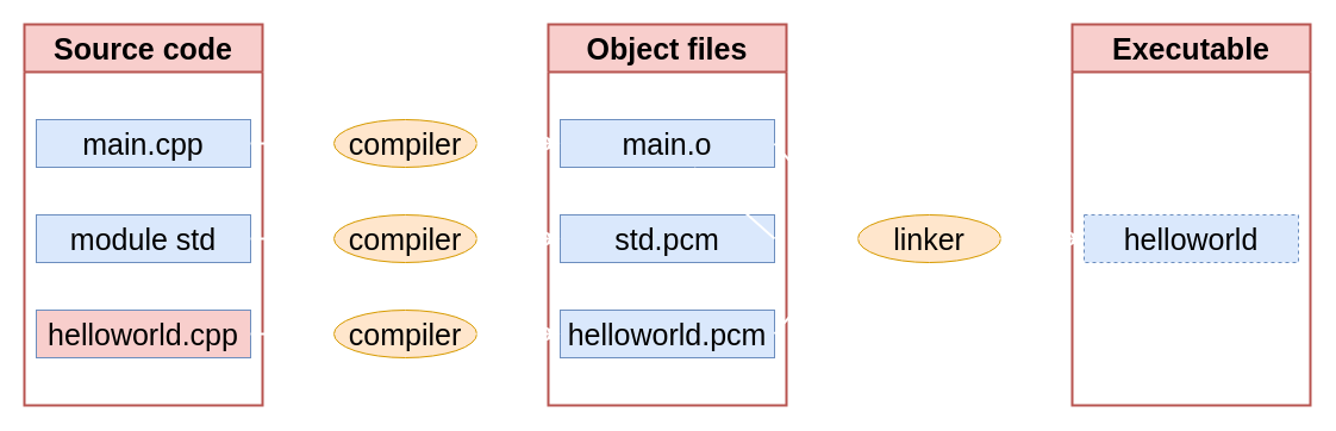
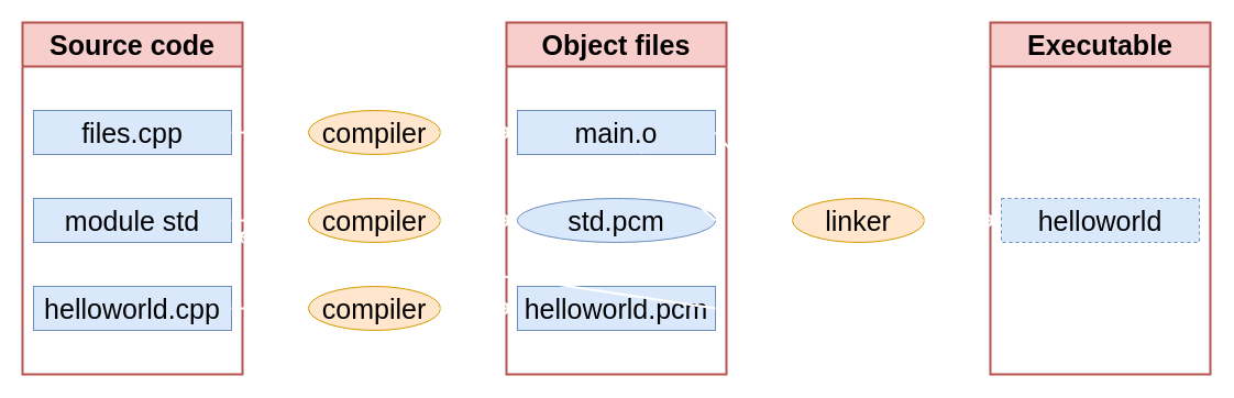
  <mxCell id="0" />
  <mxCell id="1" parent="0" />
  <mxCell id="2" value="&lt;font style=&quot;font-size: 25px;&quot;&gt;Executable&lt;/font&gt;" style="swimlane;whiteSpace=wrap;html=1;startSize=40;fillColor=#f8cecc;strokeColor=#b85450;strokeWidth=2;" parent="1" vertex="1"><mxGeometry x="900" y="20" width="200" height="320" as="geometry"><mxRectangle x="50" y="150" width="140" height="30" as="alternateBounds" /></mxGeometry></mxCell>
  <mxCell id="3" value="&lt;font style=&quot;font-size: 25px;&quot;&gt;Object files&lt;/font&gt;" style="swimlane;whiteSpace=wrap;html=1;startSize=40;fillColor=#f8cecc;strokeColor=#b85450;strokeWidth=2;" parent="1" vertex="1"><mxGeometry x="460" y="20" width="200" height="320" as="geometry"><mxRectangle x="50" y="150" width="140" height="30" as="alternateBounds" /></mxGeometry></mxCell>
  <mxCell id="4" value="&lt;font style=&quot;font-size: 25px;&quot;&gt;main.o&lt;/font&gt;" style="rounded=0;whiteSpace=wrap;html=1;fillColor=#dae8fc;strokeColor=#6c8ebf;" parent="3" vertex="1"><mxGeometry x="10" y="80" width="180" height="40" as="geometry" /></mxCell>
- <mxCell id="5" value="&lt;font style=&quot;font-size: 25px;&quot;&gt;std.pcm&lt;/font&gt;" style="rounded=0;whiteSpace=wrap;html=1;fillColor=#dae8fc;strokeColor=#6c8ebf;" parent="3" vertex="1"><mxGeometry x="10" y="160" width="180" height="40" as="geometry" /></mxCell>
+ <mxCell id="5" value="&lt;font style=&quot;font-size: 25px;&quot;&gt;std.pcm&lt;/font&gt;" style="ellipse;whiteSpace=wrap;html=1;fillColor=#dae8fc;strokeColor=#6c8ebf;" parent="3" vertex="1"><mxGeometry x="10" y="160" width="180" height="40" as="geometry" /></mxCell>
  <mxCell id="6" value="&lt;font style=&quot;font-size: 25px;&quot;&gt;helloworld.pcm&lt;/font&gt;" style="rounded=0;whiteSpace=wrap;html=1;fillColor=#dae8fc;strokeColor=#6c8ebf;" parent="3" vertex="1"><mxGeometry x="10" y="240" width="180" height="40" as="geometry" /></mxCell>
  <mxCell id="7" value="&lt;font style=&quot;font-size: 25px;&quot;&gt;Source code&lt;/font&gt;" style="swimlane;whiteSpace=wrap;html=1;startSize=40;fillColor=#f8cecc;strokeColor=#b85450;strokeWidth=2;" parent="1" vertex="1"><mxGeometry x="20" y="20" width="200" height="320" as="geometry"><mxRectangle x="50" y="150" width="140" height="30" as="alternateBounds" /></mxGeometry></mxCell>
- <mxCell id="8" value="&lt;font style=&quot;font-size: 25px;&quot;&gt;helloworld.cpp&lt;/font&gt;" style="rounded=0;whiteSpace=wrap;html=1;fillColor=#f8cecc;strokeColor=#6c8ebf;" parent="7" vertex="1"><mxGeometry x="10" y="240" width="180" height="40" as="geometry" /></mxCell>
- <mxCell id="9" value="&lt;font style=&quot;font-size: 25px;&quot;&gt;main.cpp&lt;/font&gt;" style="rounded=0;whiteSpace=wrap;html=1;fillColor=#dae8fc;strokeColor=#6c8ebf;" parent="7" vertex="1"><mxGeometry x="10" y="80" width="180" height="40" as="geometry" /></mxCell>
+ <mxCell id="8" value="&lt;font style=&quot;font-size: 25px;&quot;&gt;helloworld.cpp&lt;/font&gt;" style="rounded=0;whiteSpace=wrap;html=1;fillColor=#dae8fc;strokeColor=#6c8ebf;" parent="7" vertex="1"><mxGeometry x="10" y="240" width="180" height="40" as="geometry" /></mxCell>
+ <mxCell id="9" value="&lt;font style=&quot;font-size: 25px;&quot;&gt;files.cpp&lt;/font&gt;" style="rounded=0;whiteSpace=wrap;html=1;fillColor=#dae8fc;strokeColor=#6c8ebf;" parent="7" vertex="1"><mxGeometry x="10" y="80" width="180" height="40" as="geometry" /></mxCell>
  <mxCell id="10" value="&lt;font style=&quot;font-size: 25px;&quot;&gt;module std&lt;/font&gt;" style="rounded=0;whiteSpace=wrap;html=1;fillColor=#dae8fc;strokeColor=#6c8ebf;" parent="7" vertex="1"><mxGeometry x="10" y="160" width="180" height="40" as="geometry" /></mxCell>
  <mxCell id="11" value="&lt;font style=&quot;font-size: 25px;&quot;&gt;compiler&lt;/font&gt;" style="ellipse;whiteSpace=wrap;html=1;fillColor=#ffe6cc;strokeColor=#d79b00;" parent="1" vertex="1"><mxGeometry x="280" y="180" width="120" height="40" as="geometry" /></mxCell>
  <mxCell id="12" value="&lt;font style=&quot;font-size: 25px;&quot;&gt;compiler&lt;/font&gt;" style="ellipse;whiteSpace=wrap;html=1;fillColor=#ffe6cc;strokeColor=#d79b00;" parent="1" vertex="1"><mxGeometry x="280" y="260" width="120" height="40" as="geometry" /></mxCell>
  <mxCell id="13" value="&lt;font style=&quot;font-size: 25px;&quot;&gt;linker&lt;/font&gt;" style="ellipse;whiteSpace=wrap;html=1;fillColor=#ffe6cc;strokeColor=#d79b00;" parent="1" vertex="1"><mxGeometry x="720" y="180" width="120" height="40" as="geometry" /></mxCell>
  <mxCell id="14" value="&lt;font style=&quot;font-size: 25px;&quot;&gt;helloworld&lt;/font&gt;" style="rounded=0;whiteSpace=wrap;html=1;fillColor=#dae8fc;strokeColor=#6c8ebf;dashed=1;" parent="1" vertex="1"><mxGeometry x="910" y="180" width="180" height="40" as="geometry" /></mxCell>
  <mxCell id="15" value="" style="endArrow=classic;html=1;rounded=0;exitX=1;exitY=0.5;exitDx=0;exitDy=0;entryX=0;entryY=0.5;entryDx=0;entryDy=0;strokeWidth=2;strokeColor=#FFFFFF;" parent="1" source="10" target="11" edge="1"><mxGeometry width="50" height="50" relative="1" as="geometry"><mxPoint x="360" y="320" as="sourcePoint" /><mxPoint x="410" y="270" as="targetPoint" /></mxGeometry></mxCell>
  <mxCell id="16" value="" style="endArrow=classic;html=1;rounded=0;exitX=1;exitY=0.5;exitDx=0;exitDy=0;entryX=0;entryY=0.5;entryDx=0;entryDy=0;strokeWidth=2;strokeColor=#FFFFFF;" parent="1" source="12" target="6" edge="1"><mxGeometry width="50" height="50" relative="1" as="geometry"><mxPoint x="360" y="320" as="sourcePoint" /><mxPoint x="410" y="270" as="targetPoint" /></mxGeometry></mxCell>
  <mxCell id="17" value="" style="endArrow=classic;html=1;rounded=0;entryX=0;entryY=0.5;entryDx=0;entryDy=0;exitX=1;exitY=0.5;exitDx=0;exitDy=0;strokeWidth=2;strokeColor=#FFFFFF;" parent="1" source="11" target="5" edge="1"><mxGeometry width="50" height="50" relative="1" as="geometry"><mxPoint x="360" y="320" as="sourcePoint" /><mxPoint x="410" y="270" as="targetPoint" /></mxGeometry></mxCell>
  <mxCell id="18" value="" style="endArrow=classic;html=1;rounded=0;entryX=0;entryY=0.5;entryDx=0;entryDy=0;exitX=1;exitY=0.5;exitDx=0;exitDy=0;strokeWidth=2;strokeColor=#FFFFFF;" parent="1" source="4" target="13" edge="1"><mxGeometry width="50" height="50" relative="1" as="geometry"><mxPoint x="360" y="280" as="sourcePoint" /><mxPoint x="410" y="230" as="targetPoint" /></mxGeometry></mxCell>
  <mxCell id="19" value="" style="endArrow=classic;html=1;rounded=0;exitX=1;exitY=0.5;exitDx=0;exitDy=0;strokeWidth=2;strokeColor=#FFFFFF;" parent="1" source="5" target="4" edge="1"><mxGeometry width="50" height="50" relative="1" as="geometry"><mxPoint x="360" y="280" as="sourcePoint" /><mxPoint x="410" y="230" as="targetPoint" /></mxGeometry></mxCell>
  <mxCell id="20" value="" style="endArrow=classic;html=1;rounded=0;entryX=0;entryY=0.5;entryDx=0;entryDy=0;strokeWidth=2;strokeColor=#FFFFFF;" parent="1" target="14" edge="1"><mxGeometry width="50" height="50" relative="1" as="geometry"><mxPoint x="840" y="200" as="sourcePoint" /><mxPoint x="410" y="230" as="targetPoint" /></mxGeometry></mxCell>
  <mxCell id="21" value="&lt;font style=&quot;font-size: 25px;&quot;&gt;compiler&lt;/font&gt;" style="ellipse;whiteSpace=wrap;html=1;fillColor=#ffe6cc;strokeColor=#d79b00;" parent="1" vertex="1"><mxGeometry x="280" y="100" width="120" height="40" as="geometry" /></mxCell>
  <mxCell id="22" value="" style="endArrow=classic;html=1;rounded=0;entryX=0;entryY=0.5;entryDx=0;entryDy=0;strokeWidth=2;strokeColor=#FFFFFF;" parent="1" target="21" edge="1"><mxGeometry width="50" height="50" relative="1" as="geometry"><mxPoint x="210" y="120" as="sourcePoint" /><mxPoint x="410" y="190" as="targetPoint" /></mxGeometry></mxCell>
  <mxCell id="23" value="" style="endArrow=classic;html=1;rounded=0;exitX=1;exitY=0.5;exitDx=0;exitDy=0;strokeWidth=2;strokeColor=#FFFFFF;entryX=0;entryY=0.5;entryDx=0;entryDy=0;" parent="1" source="21" target="4" edge="1"><mxGeometry width="50" height="50" relative="1" as="geometry"><mxPoint x="360" y="240" as="sourcePoint" /><mxPoint x="440" y="120" as="targetPoint" /></mxGeometry></mxCell>
- <mxCell id="24" value="" style="endArrow=classic;html=1;rounded=0;entryX=0;entryY=0.5;entryDx=0;entryDy=0;exitX=1;exitY=0.5;exitDx=0;exitDy=0;strokeWidth=2;strokeColor=#FFFFFF;" parent="1" source="6" target="13" edge="1"><mxGeometry width="50" height="50" relative="1" as="geometry"><mxPoint x="360" y="290" as="sourcePoint" /><mxPoint x="410" y="240" as="targetPoint" /></mxGeometry></mxCell>
+ <mxCell id="24" value="" style="endArrow=classic;html=1;rounded=0;exitX=1;exitY=0.5;exitDx=0;exitDy=0;strokeWidth=2;strokeColor=#FFFFFF;" parent="1" source="6" target="10" edge="1"><mxGeometry width="50" height="50" relative="1" as="geometry"><mxPoint x="360" y="290" as="sourcePoint" /><mxPoint x="410" y="240" as="targetPoint" /></mxGeometry></mxCell>
  <mxCell id="25" value="" style="endArrow=classic;html=1;rounded=0;exitX=1;exitY=0.5;exitDx=0;exitDy=0;strokeWidth=2;strokeColor=#FFFFFF;" parent="1" source="8" target="12" edge="1"><mxGeometry width="50" height="50" relative="1" as="geometry"><mxPoint x="360" y="290" as="sourcePoint" /><mxPoint x="410" y="240" as="targetPoint" /></mxGeometry></mxCell>
